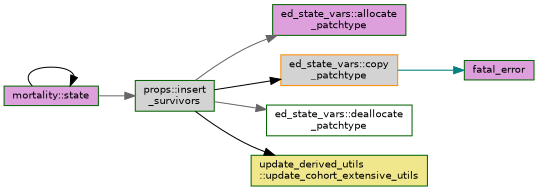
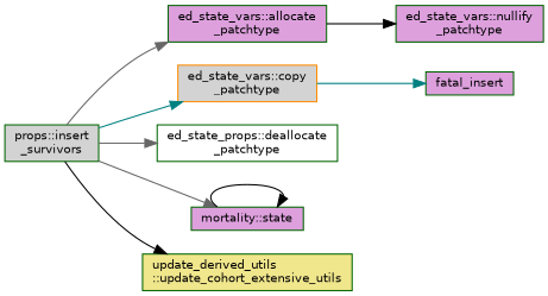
  digraph {
    rankdir=LR
    node [color=darkgreen fillcolor=plum fontname=Helvetica fontsize=10 shape=record style=filled]
    edge [color=gray40 fontname=Helvetica fontsize=10 labelfontname=Helvetica labelfontsize=10 style=solid]
    n1 [fillcolor=lightgrey fontcolor=black height=0.2 label="props::insert\l_survivors" width=0.4]
    n2 [height=0.2 label="ed_state_vars::allocate\l_patchtype" width=0.4]
    n3 [color=darkorange fillcolor=lightgrey height=0.2 label="ed_state_vars::copy\l_patchtype" width=0.4]
-   n4 [fillcolor=white height=0.2 label="ed_state_vars::deallocate\l_patchtype" width=0.4]
+   n4 [fillcolor=white height=0.2 label="ed_state_props::deallocate\l_patchtype" width=0.4]
    n5 [height=0.2 label="mortality::state" width=0.4]
    n6 [fillcolor=khaki height=0.2 label="update_derived_utils\l::update_cohort_extensive_utils" width=0.4]
-   n8 [height=0.2 label=fatal_error width=0.4]
+   n7 [height=0.2 label="ed_state_vars::nullify\l_patchtype" width=0.4]
+   n8 [height=0.2 label=fatal_insert width=0.4]
    n1 -> n2
-   n1 -> n3 [color=black]
+   n1 -> n3 [color=teal]
    n1 -> n4
-   n5 -> n1
+   n1 -> n5
    n1 -> n6 [color=black]
+   n2 -> n7 [color=black]
    n3 -> n8 [color=teal]
    n5 -> n5 [color=black]
  }
